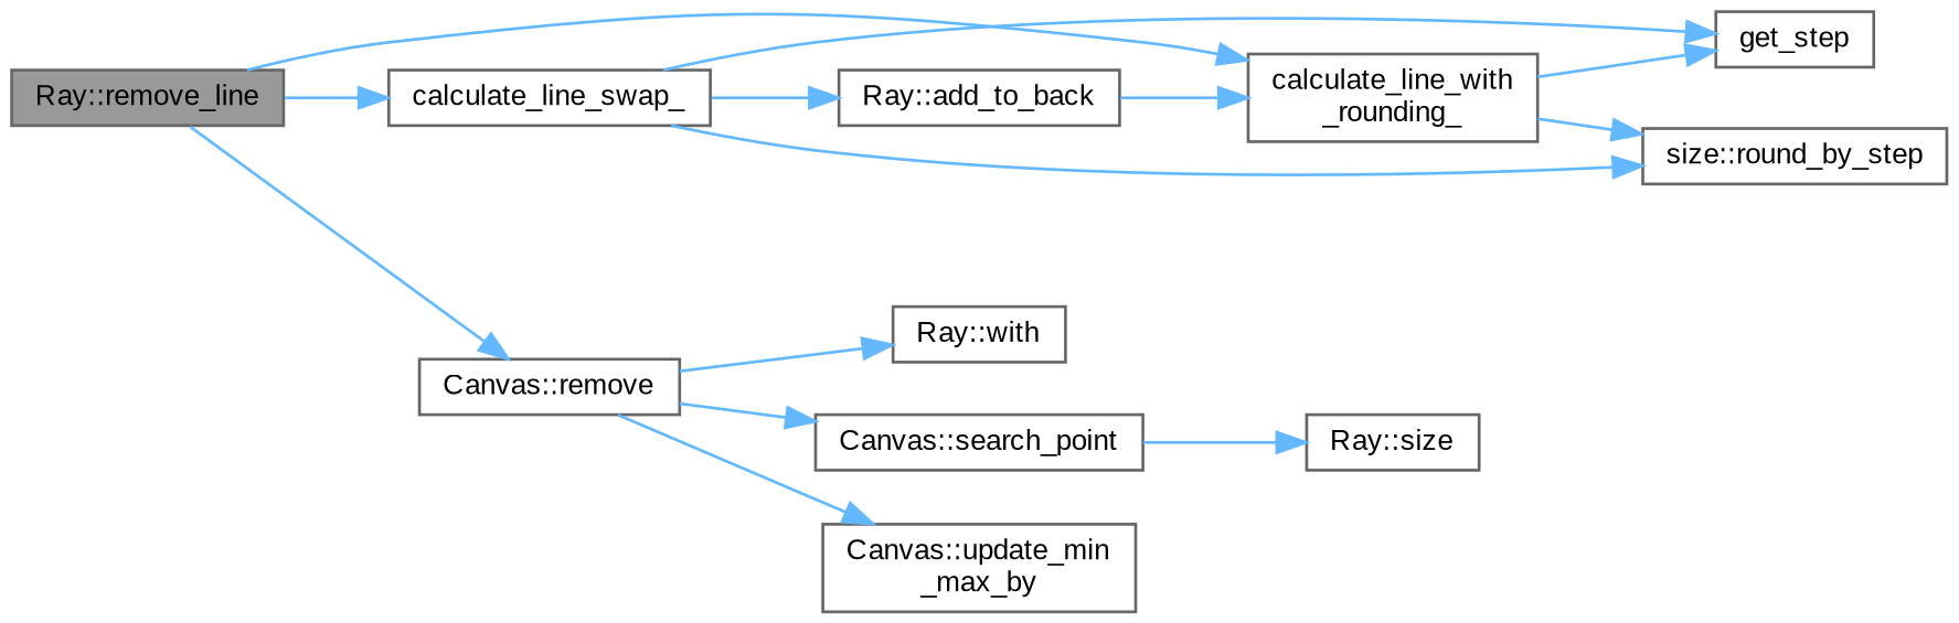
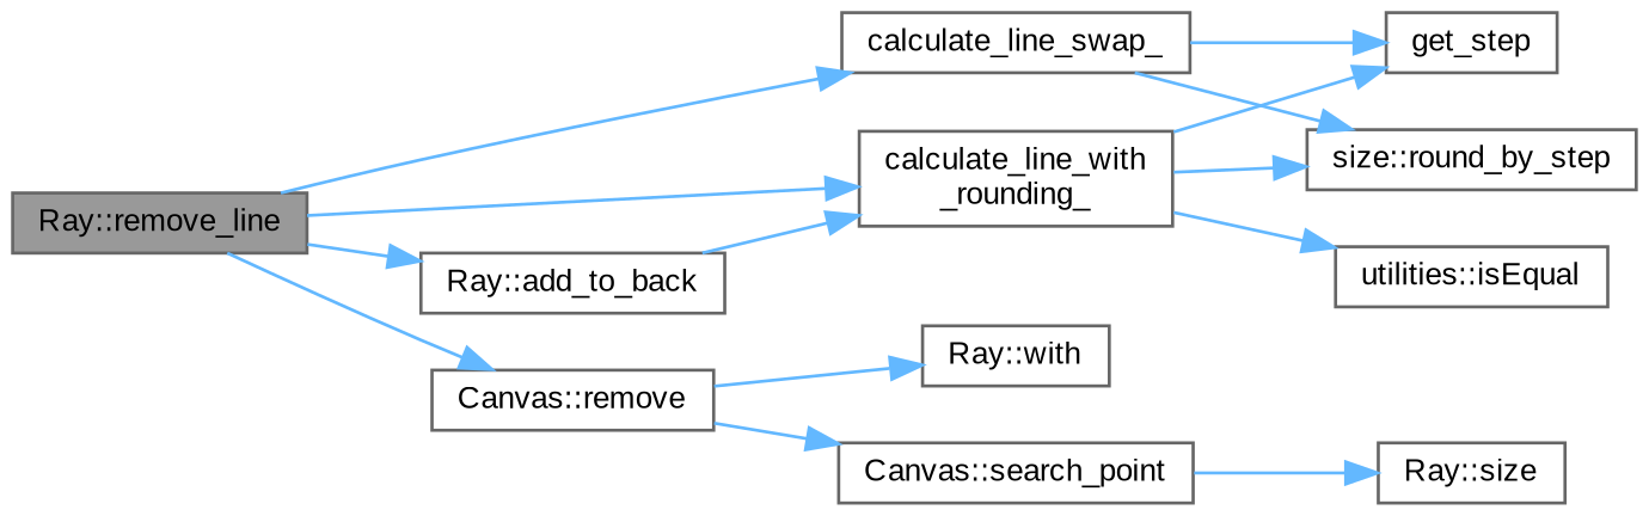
  digraph {
    fontname="Liberation Sans"
    rankdir=LR
    node [color=grey40 fillcolor=white fontname="Liberation Sans" fontsize=10 shape=box style=filled]
    edge [color=steelblue1 fontname="Liberation Sans" fontsize=10 labelfontname=Helvetica labelfontsize=10 style=solid]
    n1 [color=gray40 fillcolor=grey60 fontcolor=black height=0.2 label="Ray::remove_line" width=0.4]
    n2 [height=0.2 label=calculate_line_swap_ width=0.4]
    n3 [height=0.2 label="calculate_line_with\l_rounding_" width=0.4]
    n4 [height=0.2 label="Canvas::remove" width=0.4]
    n5 [height=0.2 label="Ray::add_to_back" width=0.4]
    n6 [height=0.2 label=get_step width=0.4]
    n7 [height=0.2 label="size::round_by_step" width=0.4]
+   n8 [height=0.2 label="utilities::isEqual" width=0.4]
    n9 [height=0.2 label="Ray::with" width=0.4]
    n10 [height=0.2 label="Canvas::search_point" width=0.4]
-   n11 [height=0.2 label="Canvas::update_min\l_max_by" width=0.4]
    n12 [height=0.2 label="Ray::size" width=0.4]
    n1 -> n2
    n1 -> n3
    n1 -> n4
-   n2 -> n5
+   n1 -> n5
    n2 -> n6
    n2 -> n7
    n3 -> n6
    n3 -> n7
+   n3 -> n8
    n4 -> n9
    n4 -> n10
-   n4 -> n11
    n5 -> n3
    n10 -> n12
  }
